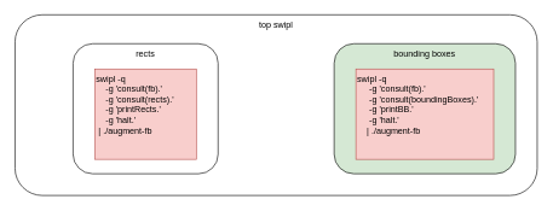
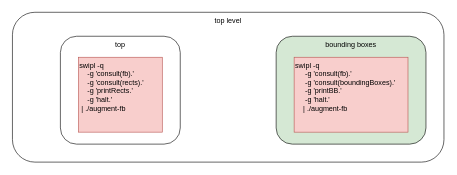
  <mxCell id="0" />
  <mxCell id="1" parent="0" />
- <mxCell id="2" value="top swipl" style="rounded=1;whiteSpace=wrap;html=1;verticalAlign=top;" vertex="1" parent="1"><mxGeometry x="20" y="20" width="720" height="250" as="geometry" /></mxCell>
- <mxCell id="3" value="rects" style="rounded=1;whiteSpace=wrap;html=1;verticalAlign=top;" parent="1" vertex="1"><mxGeometry x="100" y="60" width="200" height="180" as="geometry" /></mxCell>
+ <mxCell id="2" value="top level" style="rounded=1;whiteSpace=wrap;html=1;verticalAlign=top;" vertex="1" parent="1"><mxGeometry x="20" y="20" width="720" height="250" as="geometry" /></mxCell>
+ <mxCell id="3" value="top" style="rounded=1;whiteSpace=wrap;html=1;verticalAlign=top;" parent="1" vertex="1"><mxGeometry x="100" y="60" width="200" height="180" as="geometry" /></mxCell>
  <mxCell id="4" value="&lt;div&gt;swipl -q&amp;nbsp;&lt;/div&gt;&lt;div&gt;&lt;span&gt;&amp;nbsp; &amp;nbsp; -g 'consult(fb).'&lt;/span&gt;&lt;/div&gt;&lt;div&gt;&lt;span&gt;&amp;nbsp; &amp;nbsp; -g 'consult(rects).'&lt;/span&gt;&lt;/div&gt;&lt;div&gt;&lt;span&gt;&amp;nbsp; &amp;nbsp; -g 'printRects.'&amp;nbsp;&lt;/span&gt;&lt;/div&gt;&lt;div&gt;&lt;span&gt;&amp;nbsp; &amp;nbsp; -&lt;/span&gt;&lt;span&gt;g 'halt.'&lt;/span&gt;&lt;span&gt;&amp;nbsp;&lt;/span&gt;&lt;/div&gt;&lt;div&gt;&lt;span&gt;&amp;nbsp;| ./augment-fb&lt;/span&gt;&lt;/div&gt;&lt;div&gt;&lt;br&gt;&lt;/div&gt;" style="rounded=0;whiteSpace=wrap;html=1;align=left;fillColor=#f8cecc;strokeColor=#b85450;verticalAlign=top;" parent="1" vertex="1"><mxGeometry x="130" y="95" width="140" height="125" as="geometry" /></mxCell>
  <mxCell id="5" value="bounding boxes" style="rounded=1;whiteSpace=wrap;html=1;verticalAlign=top;fillColor=#d5e8d4;" parent="1" vertex="1"><mxGeometry x="460" y="60" width="250" height="180" as="geometry" /></mxCell>
  <mxCell id="6" value="&lt;div&gt;swipl -q&lt;/div&gt;&lt;div&gt;&lt;span&gt;&amp;nbsp; &amp;nbsp; &amp;nbsp;-g 'consult(fb).'&lt;/span&gt;&lt;/div&gt;&lt;div&gt;&amp;nbsp; &amp;nbsp; &amp;nbsp;-g 'consult(boundingBoxes).'&lt;/div&gt;&lt;div&gt;&amp;nbsp; &amp;nbsp; &amp;nbsp;-g 'printBB.'&lt;/div&gt;&lt;div&gt;&amp;nbsp; &amp;nbsp; &amp;nbsp;-g 'halt.'&lt;/div&gt;&lt;div&gt;&amp;nbsp; &amp;nbsp; | ./augment-fb&lt;/div&gt;&lt;div&gt;&lt;br&gt;&lt;br&gt;&lt;/div&gt;" style="rounded=0;whiteSpace=wrap;html=1;align=left;fillColor=#f8cecc;strokeColor=#b85450;verticalAlign=top;" parent="1" vertex="1"><mxGeometry x="490" y="95" width="190" height="125" as="geometry" /></mxCell>
